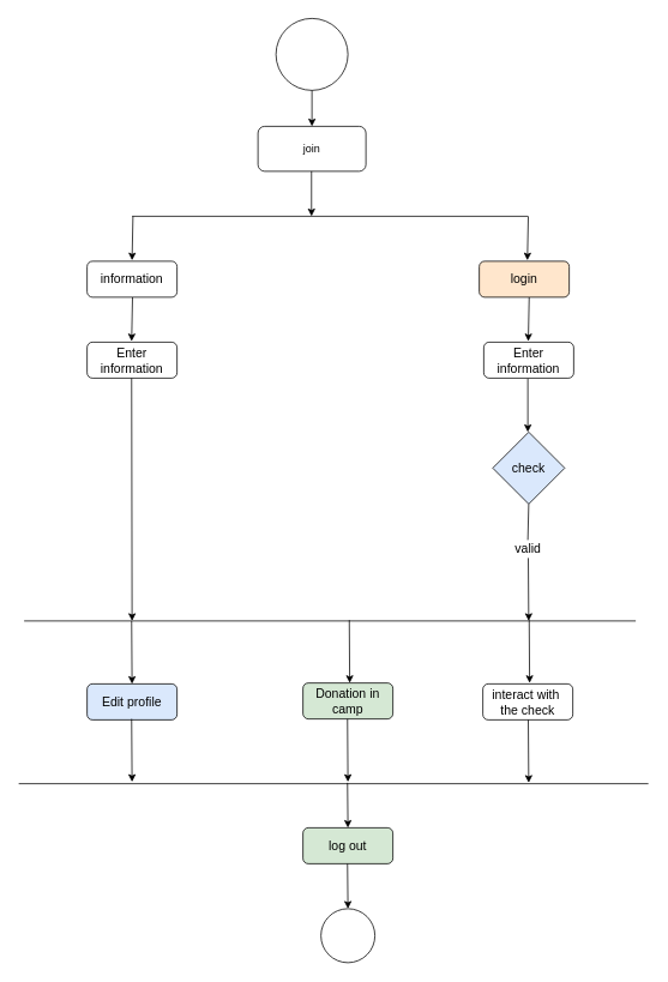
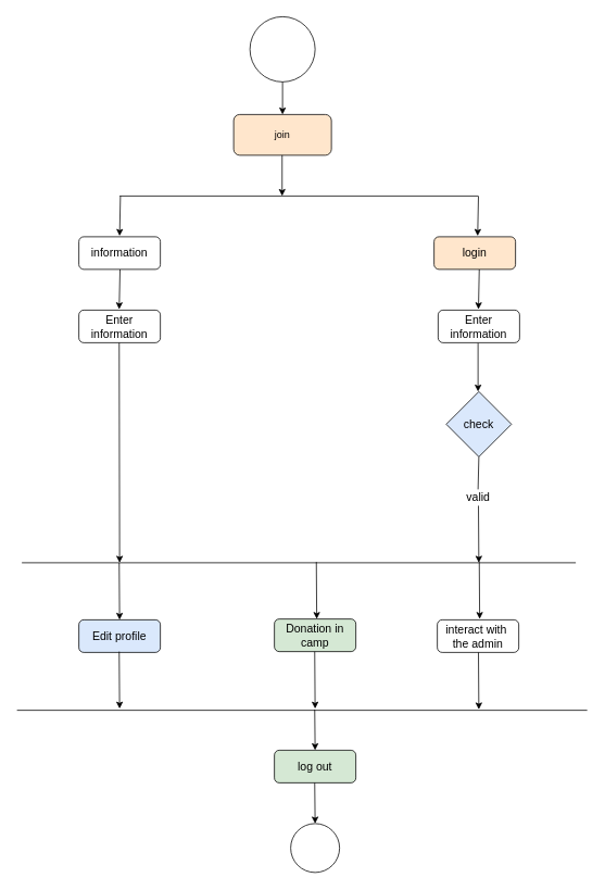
  <mxCell id="0" />
  <mxCell id="1" parent="0" />
  <mxCell id="2" value="" style="ellipse;whiteSpace=wrap;html=1;aspect=fixed;" vertex="1" parent="1"><mxGeometry x="306" y="20" width="80" height="80" as="geometry" /></mxCell>
  <mxCell id="3" value="" style="endArrow=classic;html=1;rounded=0;exitX=0.5;exitY=1;exitDx=0;exitDy=0;" edge="1" parent="1" source="2"><mxGeometry width="50" height="50" relative="1" as="geometry"><mxPoint x="296" y="310" as="sourcePoint" /><mxPoint x="346" y="140" as="targetPoint" /></mxGeometry></mxCell>
- <mxCell id="4" value="join" style="rounded=1;whiteSpace=wrap;html=1;" vertex="1" parent="1"><mxGeometry x="286" y="140" width="120" height="50" as="geometry" /></mxCell>
+ <mxCell id="4" value="join" style="rounded=1;whiteSpace=wrap;html=1;fillColor=#ffe6cc;" vertex="1" parent="1"><mxGeometry x="286" y="140" width="120" height="50" as="geometry" /></mxCell>
  <mxCell id="5" value="" style="endArrow=classic;html=1;rounded=0;exitX=0.5;exitY=1;exitDx=0;exitDy=0;" edge="1" parent="1"><mxGeometry width="50" height="50" relative="1" as="geometry"><mxPoint x="345.5" y="190" as="sourcePoint" /><mxPoint x="345.5" y="240" as="targetPoint" /></mxGeometry></mxCell>
  <mxCell id="6" value="" style="endArrow=none;html=1;rounded=0;fontSize=14;" edge="1" parent="1"><mxGeometry width="50" height="50" relative="1" as="geometry"><mxPoint x="146" y="240" as="sourcePoint" /><mxPoint x="586" y="240" as="targetPoint" /></mxGeometry></mxCell>
  <mxCell id="7" value="" style="endArrow=classic;html=1;rounded=0;fontSize=14;exitX=0.52;exitY=1;exitDx=0;exitDy=0;exitPerimeter=0;" edge="1" parent="1"><mxGeometry width="50" height="50" relative="1" as="geometry"><mxPoint x="147" y="240" as="sourcePoint" /><mxPoint x="146" y="289" as="targetPoint" /></mxGeometry></mxCell>
  <mxCell id="8" value="" style="endArrow=classic;html=1;rounded=0;fontSize=14;exitX=0.52;exitY=1;exitDx=0;exitDy=0;exitPerimeter=0;" edge="1" parent="1"><mxGeometry width="50" height="50" relative="1" as="geometry"><mxPoint x="146.5" y="330" as="sourcePoint" /><mxPoint x="145.5" y="379" as="targetPoint" /></mxGeometry></mxCell>
  <mxCell id="9" value="Enter information" style="rounded=1;whiteSpace=wrap;html=1;fontSize=14;" vertex="1" parent="1"><mxGeometry x="96" y="380" width="100" height="40" as="geometry" /></mxCell>
  <mxCell id="10" value="" style="endArrow=classic;html=1;rounded=0;fontSize=14;exitX=0.52;exitY=1;exitDx=0;exitDy=0;exitPerimeter=0;" edge="1" parent="1"><mxGeometry width="50" height="50" relative="1" as="geometry"><mxPoint x="587.5" y="330" as="sourcePoint" /><mxPoint x="586.5" y="379" as="targetPoint" /></mxGeometry></mxCell>
  <mxCell id="11" value="" style="endArrow=classic;html=1;rounded=0;fontSize=14;exitX=0.5;exitY=1;exitDx=0;exitDy=0;" edge="1" parent="1"><mxGeometry width="50" height="50" relative="1" as="geometry"><mxPoint x="586" y="420" as="sourcePoint" /><mxPoint x="586" y="480" as="targetPoint" /></mxGeometry></mxCell>
  <mxCell id="12" value="" style="endArrow=classic;html=1;rounded=0;fontSize=14;exitX=0.52;exitY=1;exitDx=0;exitDy=0;exitPerimeter=0;" edge="1" parent="1"><mxGeometry width="50" height="50" relative="1" as="geometry"><mxPoint x="586.5" y="240" as="sourcePoint" /><mxPoint x="585.5" y="289" as="targetPoint" /></mxGeometry></mxCell>
  <mxCell id="13" value="login" style="rounded=1;whiteSpace=wrap;html=1;fontSize=14;fillColor=#ffe6cc;" vertex="1" parent="1"><mxGeometry x="532" y="290" width="100" height="40" as="geometry" /></mxCell>
  <mxCell id="14" value="" style="endArrow=classic;html=1;rounded=0;fontSize=14;" edge="1" parent="1"><mxGeometry width="50" height="50" relative="1" as="geometry"><mxPoint x="145.5" y="420" as="sourcePoint" /><mxPoint x="146" y="690" as="targetPoint" /></mxGeometry></mxCell>
  <mxCell id="15" value="" style="endArrow=none;html=1;rounded=0;fontSize=14;" edge="1" parent="1"><mxGeometry width="50" height="50" relative="1" as="geometry"><mxPoint x="26" y="690" as="sourcePoint" /><mxPoint x="706" y="690" as="targetPoint" /></mxGeometry></mxCell>
  <mxCell id="16" value="" style="ellipse;whiteSpace=wrap;html=1;aspect=fixed;fontSize=14;" vertex="1" parent="1"><mxGeometry x="356" y="1010" width="60" height="60" as="geometry" /></mxCell>
  <mxCell id="17" value="information" style="rounded=1;whiteSpace=wrap;html=1;fontSize=14;" vertex="1" parent="1"><mxGeometry x="96" y="290" width="100" height="40" as="geometry" /></mxCell>
  <mxCell id="18" value="Enter information" style="rounded=1;whiteSpace=wrap;html=1;fontSize=14;" vertex="1" parent="1"><mxGeometry x="537" y="380" width="100" height="40" as="geometry" /></mxCell>
  <mxCell id="19" value="check" style="rhombus;whiteSpace=wrap;html=1;fontSize=14;fillColor=#dae8fc;" vertex="1" parent="1"><mxGeometry x="547" y="480" width="80" height="80" as="geometry" /></mxCell>
  <mxCell id="20" value="" style="endArrow=none;html=1;rounded=0;fontSize=14;" edge="1" parent="1"><mxGeometry width="50" height="50" relative="1" as="geometry"><mxPoint x="586" y="600" as="sourcePoint" /><mxPoint x="587" y="560" as="targetPoint" /></mxGeometry></mxCell>
  <mxCell id="21" value="valid" style="text;html=1;align=center;verticalAlign=middle;resizable=0;points=[];autosize=1;strokeColor=none;fillColor=none;fontSize=14;" vertex="1" parent="1"><mxGeometry x="566" y="600" width="40" height="20" as="geometry" /></mxCell>
  <mxCell id="22" value="" style="endArrow=classic;html=1;rounded=0;fontSize=14;" edge="1" parent="1"><mxGeometry width="50" height="50" relative="1" as="geometry"><mxPoint x="586.5" y="620" as="sourcePoint" /><mxPoint x="587" y="690" as="targetPoint" /></mxGeometry></mxCell>
  <mxCell id="23" value="" style="endArrow=classic;html=1;rounded=0;fontSize=14;" edge="1" parent="1"><mxGeometry width="50" height="50" relative="1" as="geometry"><mxPoint x="145.5" y="690" as="sourcePoint" /><mxPoint x="146" y="760" as="targetPoint" /></mxGeometry></mxCell>
  <mxCell id="24" value="" style="endArrow=classic;html=1;rounded=0;fontSize=14;" edge="1" parent="1"><mxGeometry width="50" height="50" relative="1" as="geometry"><mxPoint x="387.5" y="689" as="sourcePoint" /><mxPoint x="388" y="759" as="targetPoint" /></mxGeometry></mxCell>
  <mxCell id="25" value="" style="endArrow=classic;html=1;rounded=0;fontSize=14;" edge="1" parent="1"><mxGeometry width="50" height="50" relative="1" as="geometry"><mxPoint x="587.5" y="689" as="sourcePoint" /><mxPoint x="588" y="759" as="targetPoint" /></mxGeometry></mxCell>
  <mxCell id="26" value="" style="endArrow=none;html=1;rounded=0;fontSize=14;" edge="1" parent="1"><mxGeometry width="50" height="50" relative="1" as="geometry"><mxPoint x="20" y="871" as="sourcePoint" /><mxPoint x="720" y="871" as="targetPoint" /></mxGeometry></mxCell>
  <mxCell id="27" value="Edit profile" style="rounded=1;whiteSpace=wrap;html=1;fontSize=14;fillColor=#dae8fc;" vertex="1" parent="1"><mxGeometry x="96" y="760" width="100" height="40" as="geometry" /></mxCell>
  <mxCell id="28" value="Donation in camp" style="rounded=1;whiteSpace=wrap;html=1;fontSize=14;fillColor=#d5e8d4;" vertex="1" parent="1"><mxGeometry x="336" y="759" width="100" height="40" as="geometry" /></mxCell>
- <mxCell id="29" value="interact with&amp;nbsp; the check" style="rounded=1;whiteSpace=wrap;html=1;fontSize=14;" vertex="1" parent="1"><mxGeometry x="536" y="760" width="100" height="40" as="geometry" /></mxCell>
+ <mxCell id="29" value="interact with&amp;nbsp; the admin" style="rounded=1;whiteSpace=wrap;html=1;fontSize=14;" vertex="1" parent="1"><mxGeometry x="536" y="760" width="100" height="40" as="geometry" /></mxCell>
  <mxCell id="30" value="" style="endArrow=classic;html=1;rounded=0;fontSize=14;" edge="1" parent="1"><mxGeometry width="50" height="50" relative="1" as="geometry"><mxPoint x="145.5" y="799" as="sourcePoint" /><mxPoint x="146" y="869" as="targetPoint" /></mxGeometry></mxCell>
  <mxCell id="31" value="" style="endArrow=classic;html=1;rounded=0;fontSize=14;" edge="1" parent="1"><mxGeometry width="50" height="50" relative="1" as="geometry"><mxPoint x="385.5" y="799" as="sourcePoint" /><mxPoint x="386" y="869" as="targetPoint" /></mxGeometry></mxCell>
  <mxCell id="32" value="" style="endArrow=classic;html=1;rounded=0;fontSize=14;" edge="1" parent="1"><mxGeometry width="50" height="50" relative="1" as="geometry"><mxPoint x="586.5" y="800" as="sourcePoint" /><mxPoint x="587" y="870" as="targetPoint" /></mxGeometry></mxCell>
  <mxCell id="33" value="" style="endArrow=classic;html=1;rounded=0;fontSize=14;" edge="1" parent="1"><mxGeometry width="50" height="50" relative="1" as="geometry"><mxPoint x="385.5" y="870" as="sourcePoint" /><mxPoint x="386" y="920" as="targetPoint" /></mxGeometry></mxCell>
  <mxCell id="34" value="log out" style="rounded=1;whiteSpace=wrap;html=1;fontSize=14;fillColor=#d5e8d4;" vertex="1" parent="1"><mxGeometry x="336" y="920" width="100" height="40" as="geometry" /></mxCell>
  <mxCell id="35" value="" style="endArrow=classic;html=1;rounded=0;fontSize=14;" edge="1" parent="1"><mxGeometry width="50" height="50" relative="1" as="geometry"><mxPoint x="385.5" y="960" as="sourcePoint" /><mxPoint x="386" y="1010" as="targetPoint" /></mxGeometry></mxCell>
